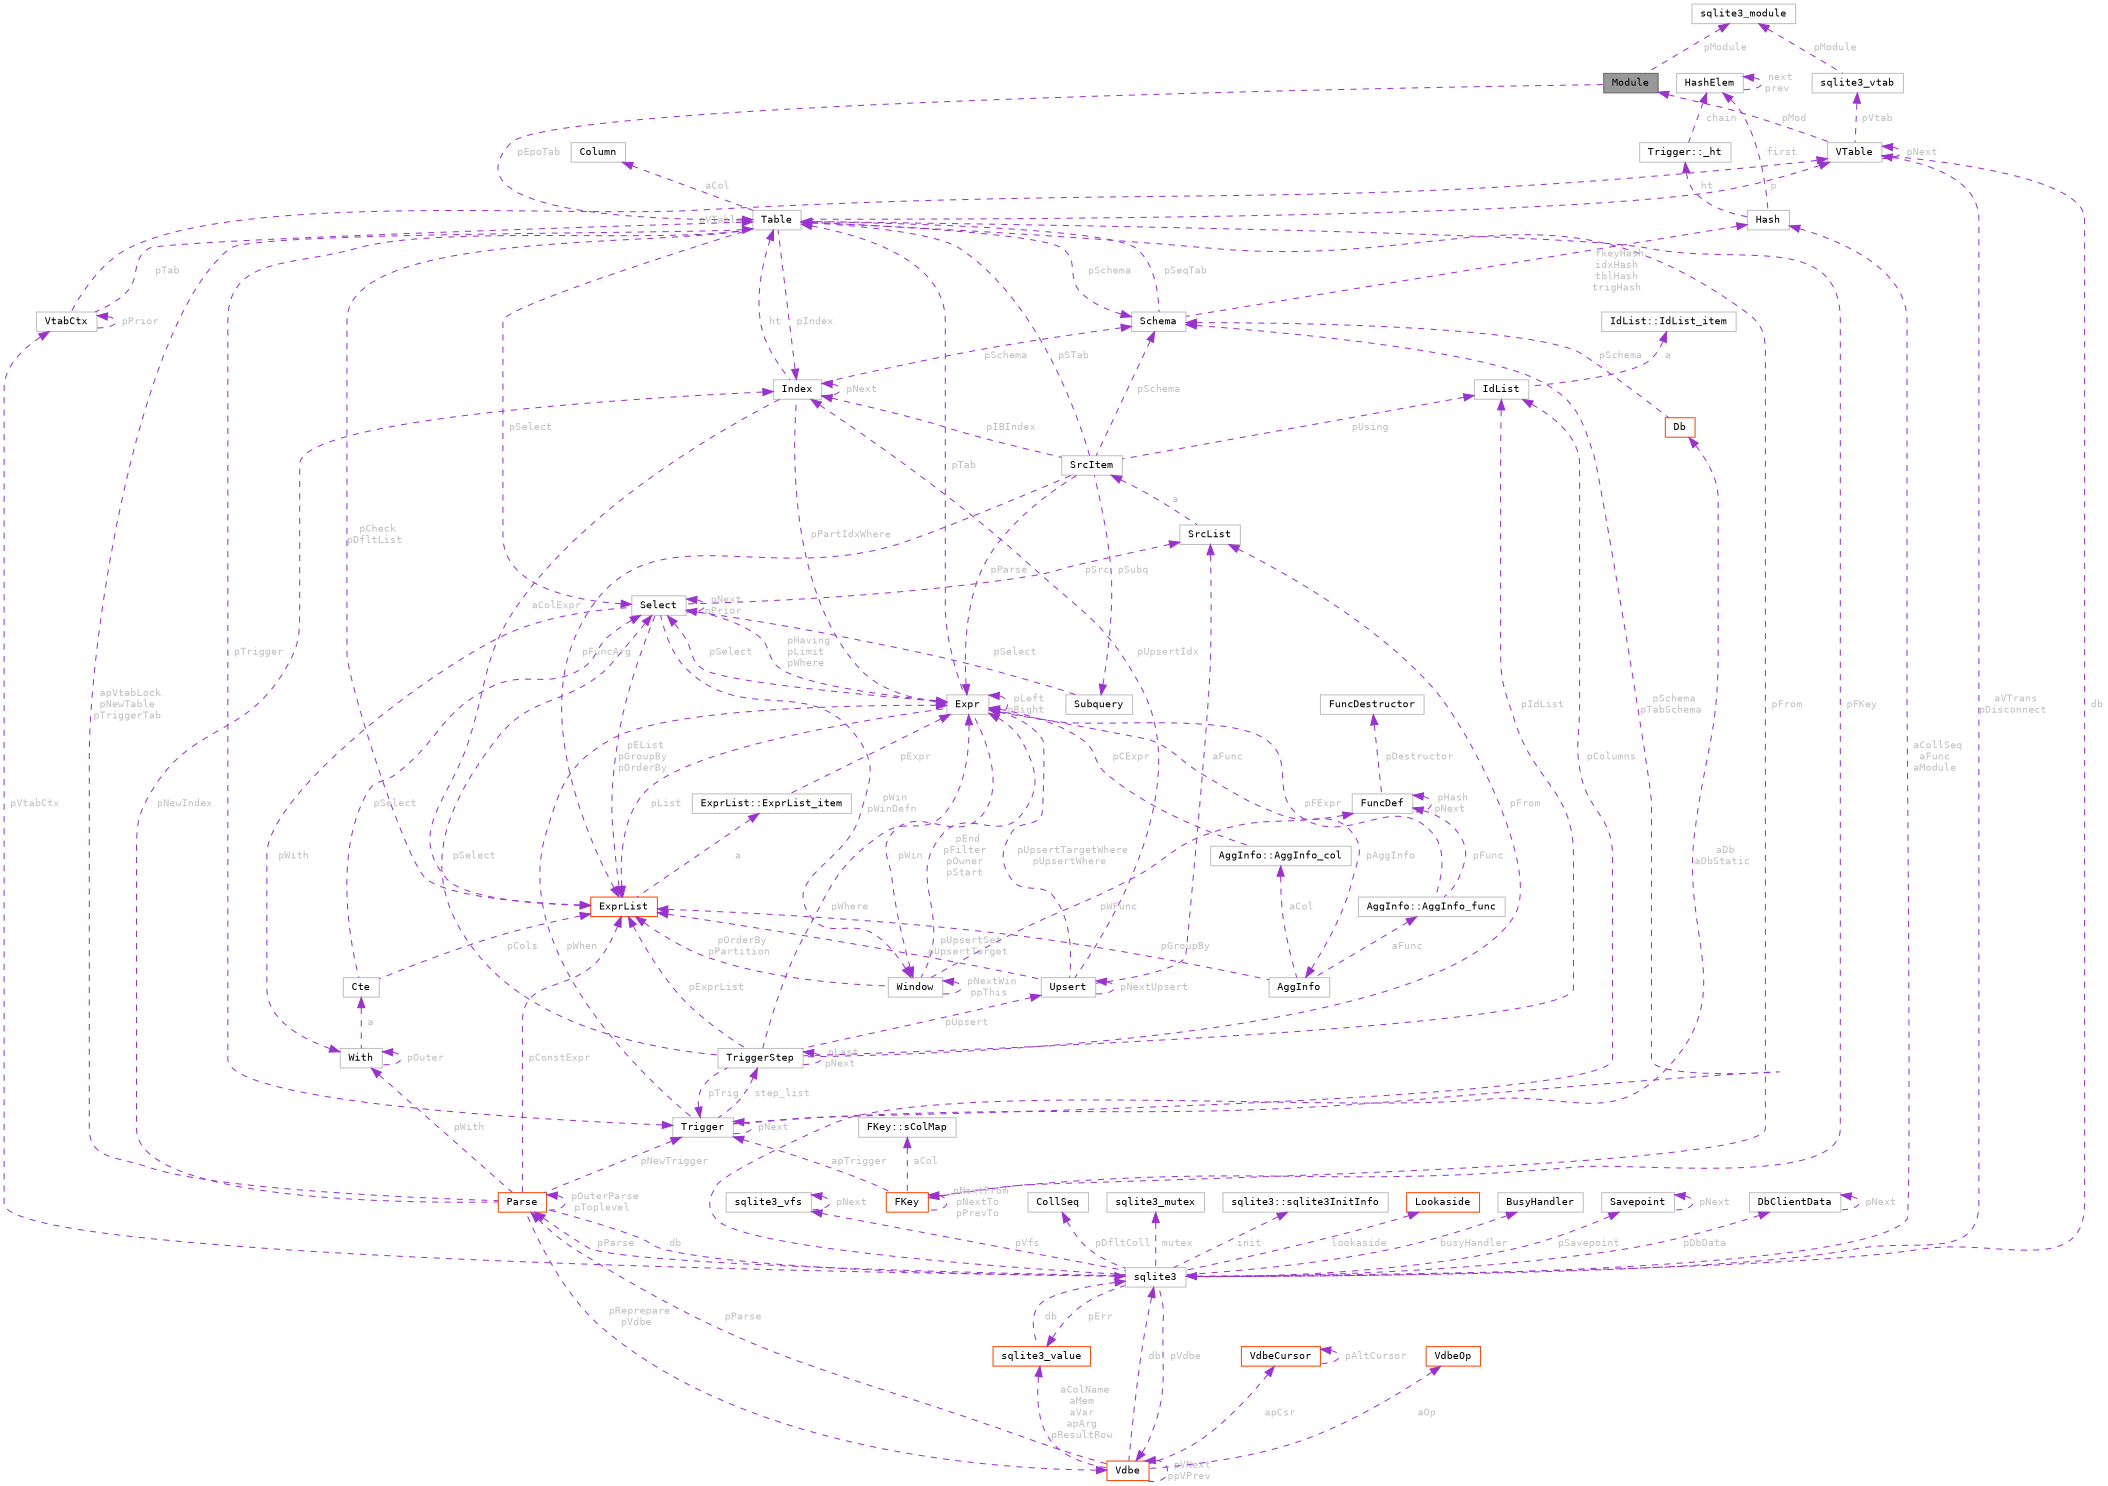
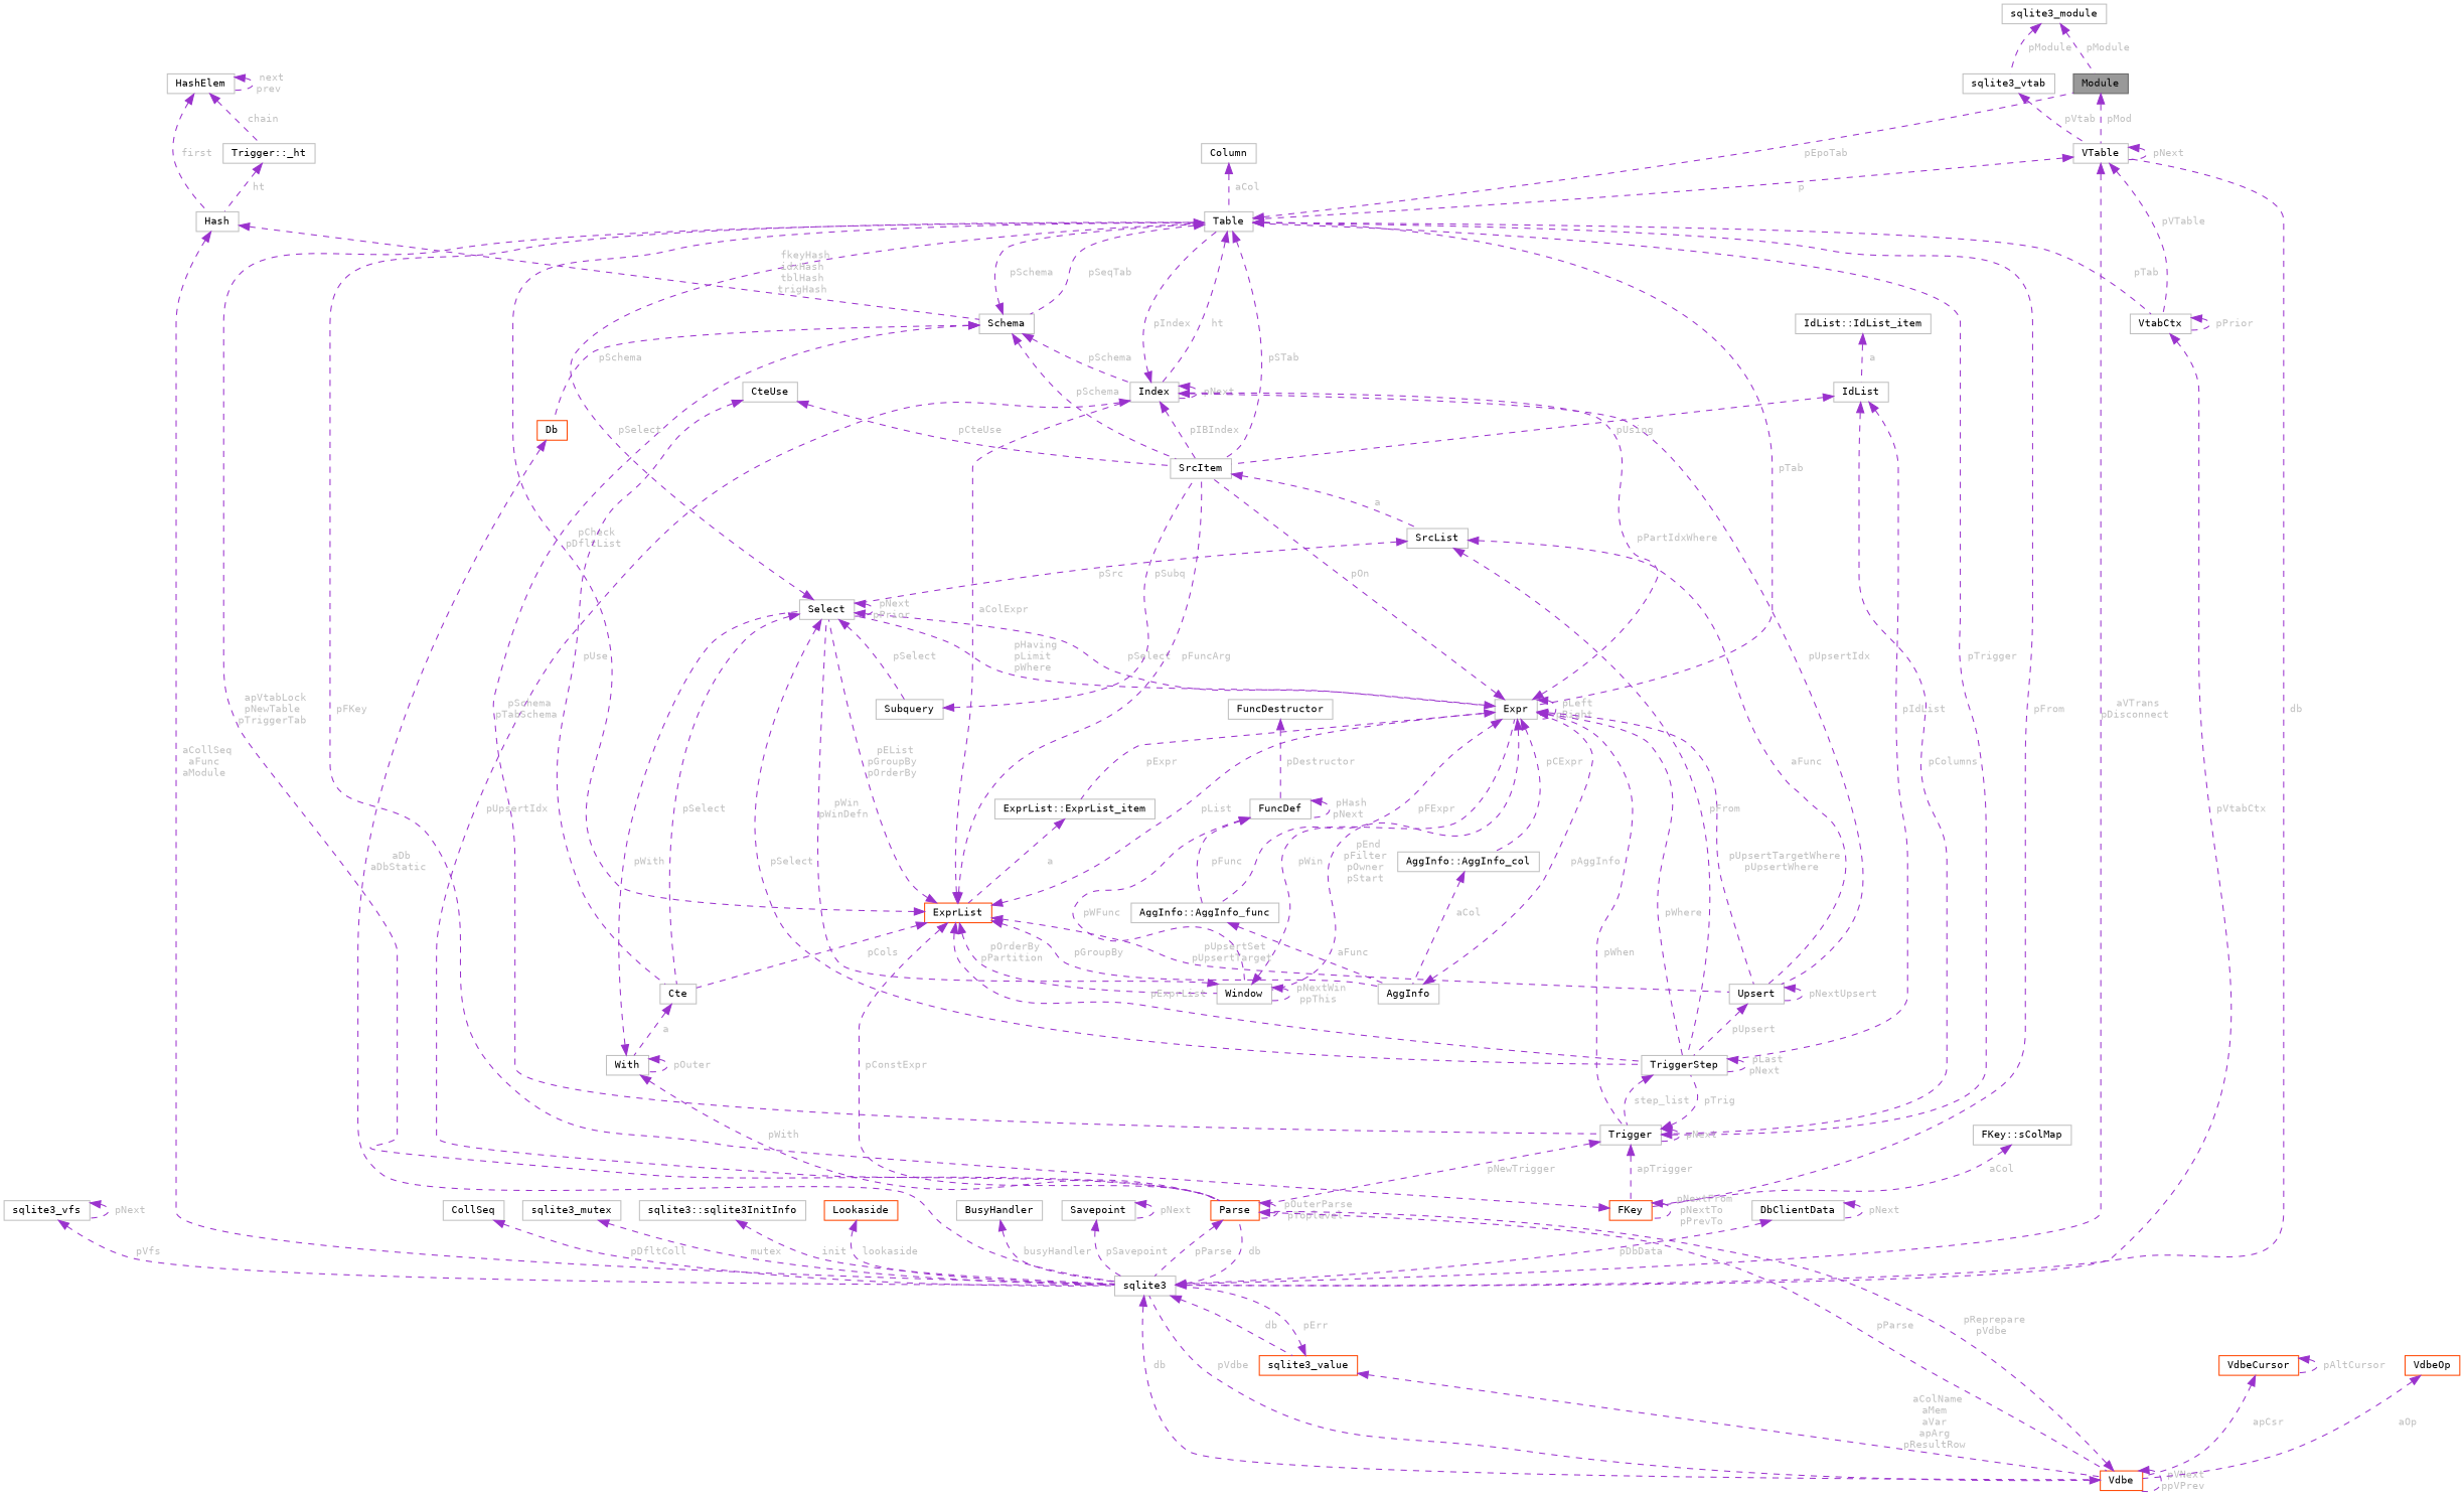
  digraph {
    fontname="DejaVu Sans Mono"
    rankdir=TB
    node [color=grey75 fillcolor=white fontname="DejaVu Sans Mono" fontsize=10 shape=box style=filled]
    edge [color=darkorchid3 dir=back fontcolor=grey fontname="DejaVu Sans Mono" fontsize=10 labelfontname=Helvetica labelfontsize=10 style=dashed]
    n1 [color=gray40 fillcolor=grey60 fontcolor=black height=0.2 label=Module width=0.4]
    n2 [height=0.2 label=VTable width=0.4]
    n3 [height=0.2 label=Table width=0.4]
    n4 [height=0.2 label=VtabCtx width=0.4]
    n5 [height=0.2 label=sqlite3 width=0.4]
    n6 [height=0.2 label=sqlite3_module width=0.4]
    n7 [height=0.2 label=sqlite3_vtab width=0.4]
    n8 [height=0.2 label=Index width=0.4]
    n9 [height=0.2 label=Schema width=0.4]
    n10 [height=0.2 label=Expr width=0.4]
    n11 [height=0.2 label=SrcItem width=0.4]
    n12 [color=orangered height=0.2 label=FKey width=0.4]
    n13 [color=orangered height=0.2 label=Parse width=0.4]
    n14 [height=0.2 label=Upsert width=0.4]
    n15 [height=0.2 label=Trigger width=0.4]
    n16 [color=orangered height=0.2 label=Db width=0.4]
    n17 [height=0.2 label="AggInfo::AggInfo_col" width=0.4]
    n18 [height=0.2 label="ExprList::ExprList_item" width=0.4]
    n19 [height=0.2 label=Select width=0.4]
    n20 [height=0.2 label=Window width=0.4]
    n21 [height=0.2 label="AggInfo::AggInfo_func" width=0.4]
    n22 [height=0.2 label=TriggerStep width=0.4]
    n23 [height=0.2 label=SrcList width=0.4]
    n24 [height=0.2 label=AggInfo width=0.4]
    n25 [color=orangered height=0.2 label=Vdbe width=0.4]
    n26 [height=0.2 label=Column width=0.4]
    n27 [height=0.2 label=Hash width=0.4]
    n28 [color=orangered height=0.2 label=sqlite3_value width=0.4]
    n29 [height=0.2 label=HashElem width=0.4]
    n30 [height=0.2 label="Trigger::_ht" width=0.4]
    n31 [color=orangered height=0.2 label=ExprList width=0.4]
    n32 [height=0.2 label=Cte width=0.4]
    n33 [height=0.2 label=Subquery width=0.4]
    n34 [height=0.2 label=With width=0.4]
+   n35 [height=0.2 label=CteUse width=0.4]
    n36 [height=0.2 label=IdList width=0.4]
    n37 [height=0.2 label="IdList::IdList_item" width=0.4]
    n38 [height=0.2 label=FuncDef width=0.4]
    n39 [height=0.2 label=FuncDestructor width=0.4]
    n40 [height=0.2 label="FKey::sColMap" width=0.4]
    n41 [height=0.2 label=sqlite3_vfs width=0.4]
    n42 [color=orangered height=0.2 label=VdbeCursor width=0.4]
    n43 [color=orangered height=0.2 label=VdbeOp width=0.4]
    n44 [height=0.2 label=CollSeq width=0.4]
    n45 [height=0.2 label=sqlite3_mutex width=0.4]
    n46 [height=0.2 label="sqlite3::sqlite3InitInfo" width=0.4]
    n47 [color=orangered height=0.2 label=Lookaside width=0.4]
    n48 [height=0.2 label=BusyHandler width=0.4]
    n49 [height=0.2 label=Savepoint width=0.4]
    n50 [height=0.2 label=DbClientData width=0.4]
    n1 -> n2 [label=" pMod"]
    n2 -> n2 [label=" pNext"]
    n2 -> n3 [label=" p"]
    n2 -> n4 [label=" pVTable"]
    n2 -> n5 [label=" aVTrans\npDisconnect"]
    n3 -> n1 [label=" pEpoTab"]
    n3 -> n4 [label=" pTab"]
    n3 -> n8 [label=" ht"]
    n3 -> n9 [label=" pSeqTab"]
    n3 -> n10 [label=" pTab"]
    n3 -> n11 [label=" pSTab"]
    n3 -> n12 [label=" pFrom"]
    n3 -> n13 [label=" apVtabLock\npNewTable\npTriggerTab"]
    n4 -> n4 [label=" pPrior"]
    n4 -> n5 [label=" pVtabCtx"]
    n5 -> n2 [label=" db"]
    n5 -> n13 [label=" db"]
    n5 -> n25 [label=" db"]
    n5 -> n28 [label=" db"]
    n6 -> n1 [label=" pModule"]
    n6 -> n7 [label=" pModule"]
    n7 -> n2 [label=" pVtab"]
    n8 -> n3 [label=" pIndex"]
    n8 -> n8 [label=" pNext"]
    n8 -> n11 [label=" pIBIndex"]
-   n8 -> n13 [label=" pNewIndex"]
+   n8 -> n13 [label=" pUpsertIdx"]
    n8 -> n14 [label=" pUpsertIdx"]
    n9 -> n3 [label=" pSchema"]
    n9 -> n8 [label=" pSchema"]
    n9 -> n11 [label=" pSchema"]
    n9 -> n15 [label=" pSchema\npTabSchema"]
    n9 -> n16 [label=" pSchema"]
    n10 -> n8 [label=" pPartIdxWhere"]
    n10 -> n10 [label=" pLeft\npRight"]
-   n10 -> n11 [label=" pParse"]
+   n10 -> n11 [label=" pOn"]
    n10 -> n14 [label=" pUpsertTargetWhere\npUpsertWhere"]
    n10 -> n15 [label=" pWhen"]
    n10 -> n17 [label=" pCExpr"]
    n10 -> n18 [label=" pExpr"]
    n10 -> n19 [label=" pHaving\npLimit\npWhere"]
    n10 -> n20 [label=" pEnd\npFilter\npOwner\npStart"]
    n10 -> n21 [label=" pFExpr"]
    n10 -> n22 [label=" pWhere"]
    n11 -> n23 [label=" a"]
    n12 -> n3 [label=" pFKey"]
    n12 -> n12 [label=" pNextFrom\npNextTo\npPrevTo"]
    n13 -> n5 [label=" pParse"]
    n13 -> n13 [label=" pOuterParse\npToplevel"]
    n13 -> n25 [label=" pParse"]
    n14 -> n14 [label=" pNextUpsert"]
    n14 -> n22 [label=" pUpsert"]
    n15 -> n3 [label=" pTrigger"]
    n15 -> n12 [label=" apTrigger"]
    n15 -> n13 [label=" pNewTrigger"]
    n15 -> n15 [label=" pNext"]
    n15 -> n22 [label=" pTrig"]
    n16 -> n5 [label=" aDb\naDbStatic"]
    n17 -> n24 [label=" aCol"]
    n18 -> n31 [label=" a"]
    n19 -> n3 [label=" pSelect"]
    n19 -> n10 [label=" pSelect"]
    n19 -> n19 [label=" pNext\npPrior"]
    n19 -> n22 [label=" pSelect"]
    n19 -> n32 [label=" pSelect"]
    n19 -> n33 [label=" pSelect"]
    n20 -> n10 [label=" pWin"]
    n20 -> n19 [label=" pWin\npWinDefn"]
    n20 -> n20 [label=" pNextWin\nppThis"]
    n21 -> n24 [label=" aFunc"]
    n22 -> n15 [label=" step_list"]
    n22 -> n22 [label=" pLast\npNext"]
    n23 -> n14 [label=" aFunc"]
    n23 -> n19 [label=" pSrc"]
    n23 -> n22 [label=" pFrom"]
    n24 -> n10 [label=" pAggInfo"]
    n25 -> n5 [label=" pVdbe"]
    n25 -> n13 [label=" pReprepare\npVdbe"]
    n25 -> n25 [label=" pVNext\nppVPrev"]
    n26 -> n3 [label=" aCol"]
    n27 -> n5 [label=" aCollSeq\naFunc\naModule"]
    n27 -> n9 [label=" fkeyHash\nidxHash\ntblHash\ntrigHash"]
    n28 -> n5 [label=" pErr"]
    n28 -> n25 [label=" aColName\naMem\naVar\napArg\npResultRow"]
    n29 -> n27 [label=" first"]
    n29 -> n29 [label=" next\nprev"]
    n29 -> n30 [label=" chain"]
    n30 -> n27 [label=" ht"]
    n31 -> n3 [label=" pCheck\npDfltList"]
    n31 -> n8 [label=" aColExpr"]
    n31 -> n10 [label=" pList"]
    n31 -> n11 [label=" pFuncArg"]
    n31 -> n13 [label=" pConstExpr"]
    n31 -> n14 [label=" pUpsertSet\npUpsertTarget"]
    n31 -> n19 [label=" pEList\npGroupBy\npOrderBy"]
    n31 -> n20 [label=" pOrderBy\npPartition"]
    n31 -> n22 [label=" pExprList"]
    n31 -> n24 [label=" pGroupBy"]
    n31 -> n32 [label=" pCols"]
    n32 -> n34 [label=" a"]
    n33 -> n11 [label=" pSubq"]
    n34 -> n13 [label=" pWith"]
    n34 -> n19 [label=" pWith"]
    n34 -> n34 [label=" pOuter"]
+   n35 -> n11 [label=" pCteUse"]
+   n35 -> n32 [label=" pUse"]
    n36 -> n11 [label=" pUsing"]
    n36 -> n15 [label=" pColumns"]
    n36 -> n22 [label=" pIdList"]
    n37 -> n36 [label=" a"]
    n38 -> n20 [label=" pWFunc"]
    n38 -> n21 [label=" pFunc"]
    n38 -> n38 [label=" pHash\npNext"]
    n39 -> n38 [label=" pDestructor"]
    n40 -> n12 [label=" aCol"]
    n41 -> n5 [label=" pVfs"]
    n41 -> n41 [label=" pNext"]
    n42 -> n25 [label=" apCsr"]
    n42 -> n42 [label=" pAltCursor"]
    n43 -> n25 [label=" aOp"]
    n44 -> n5 [label=" pDfltColl"]
    n45 -> n5 [label=" mutex"]
    n46 -> n5 [label=" init"]
    n47 -> n5 [label=" lookaside"]
    n48 -> n5 [label=" busyHandler"]
    n49 -> n5 [label=" pSavepoint"]
    n49 -> n49 [label=" pNext"]
    n50 -> n5 [label=" pDbData"]
    n50 -> n50 [label=" pNext"]
  }
